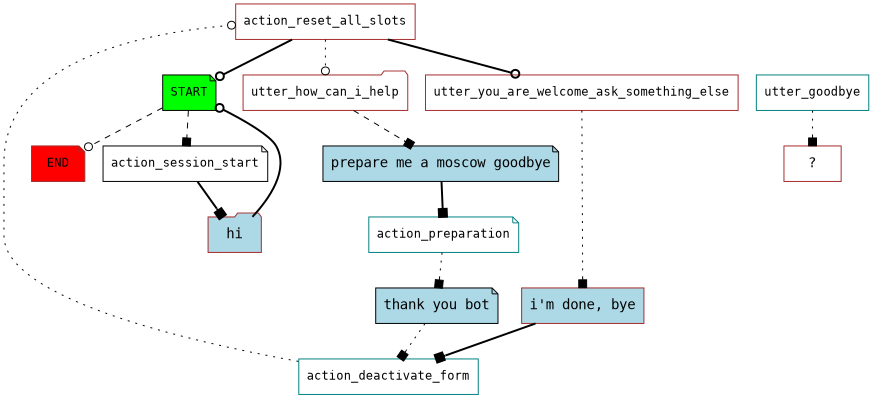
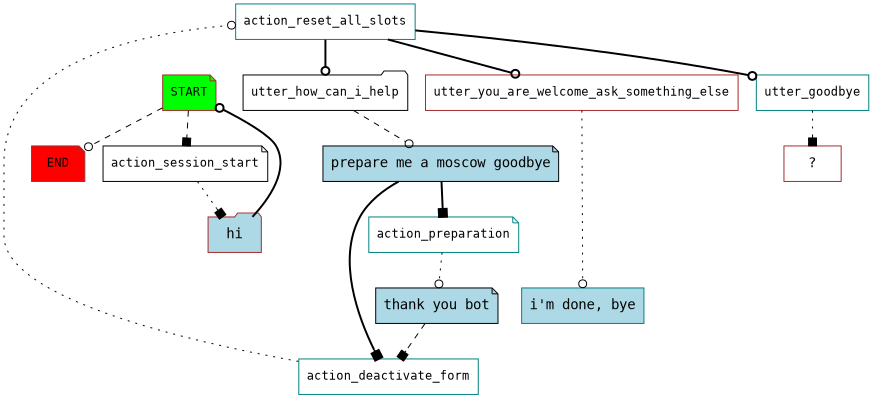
  digraph {
    fontname="DejaVu Sans Mono"
    node [color=brown fontname="DejaVu Sans Mono" fontsize=12 shape=note]
    edge [arrowhead=odot fontname="DejaVu Sans Mono" style=bold]
-   n1 [color=black fillcolor=green label=START style=filled]
+   n1 [fillcolor=green label=START style=filled]
    n2 [fillcolor=red label=END style=filled]
    n3 [color=black label=action_session_start]
    n4 [fillcolor=lightblue label=hi shape=folder style=filled fontsize=""]
    n5 [color=teal label=action_deactivate_form shape=box]
-   n6 [label=action_reset_all_slots shape=box]
-   n7 [label=utter_how_can_i_help shape=folder]
+   n6 [color=teal label=action_reset_all_slots shape=box]
+   n7 [color=black label=utter_how_can_i_help shape=folder]
    n8 [label=utter_you_are_welcome_ask_something_else shape=box]
    n9 [color=teal label=utter_goodbye shape=box]
    n10 [color=black fillcolor=lightblue label="prepare me a moscow goodbye" style=filled fontsize=""]
-   n11 [fillcolor=lightblue label="i'm done, bye" shape=box style=filled fontsize=""]
+   n11 [color=teal fillcolor=lightblue label="i'm done, bye" shape=box style=filled fontsize=""]
    n12 [label="  ?  " shape=box fontsize=""]
    n13 [color=teal label=action_preparation]
    n14 [color=black fillcolor=lightblue label="thank you bot" style=filled fontsize=""]
    n1 -> n2 [style=dashed]
    n1 -> n3 [arrowhead=box style=dashed]
-   n3 -> n4 [arrowhead=box]
+   n3 -> n4 [arrowhead=box style=dotted]
    n4 -> n1
    n5 -> n6 [style=dotted]
-   n6 -> n7 [style=dotted]
+   n6 -> n7
    n6 -> n8
-   n6 -> n1
-   n7 -> n10 [arrowhead=box style=dashed]
-   n8 -> n11 [arrowhead=box style=dotted]
+   n6 -> n9
+   n7 -> n10 [style=dashed]
+   n8 -> n11 [style=dotted]
    n9 -> n12 [arrowhead=box style=dotted]
    n10 -> n13 [arrowhead=box]
-   n11 -> n5 [arrowhead=box]
-   n13 -> n14 [arrowhead=box style=dotted]
-   n14 -> n5 [arrowhead=box style=dotted]
+   n10 -> n5 [arrowhead=box]
+   n13 -> n14 [style=dotted]
+   n14 -> n5 [arrowhead=box style=dashed]
  }
